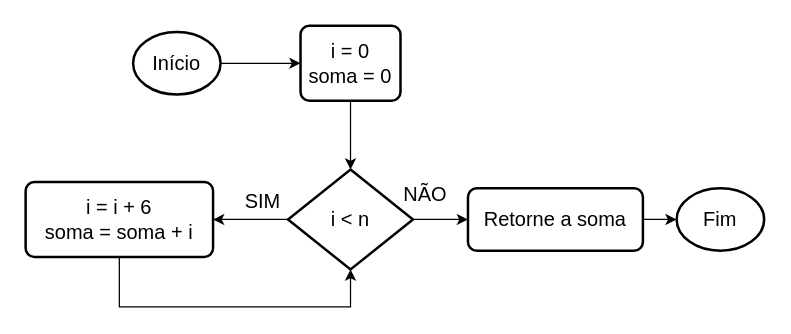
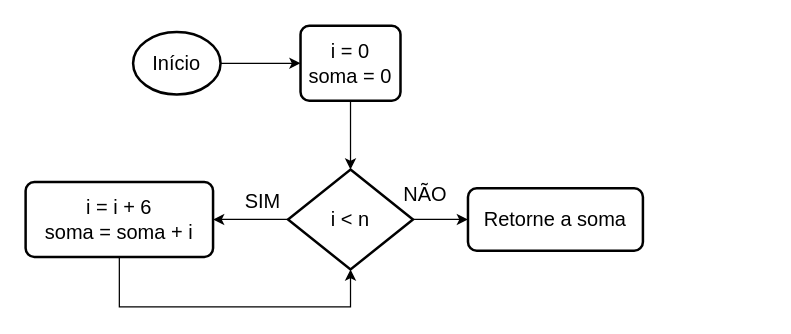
  <mxCell id="0" />
  <mxCell id="1" parent="0" />
  <mxCell id="2" style="edgeStyle=orthogonalEdgeStyle;rounded=0;orthogonalLoop=1;jettySize=auto;html=1;exitX=1;exitY=0.5;exitDx=0;exitDy=0;exitPerimeter=0;entryX=0;entryY=0.5;entryDx=0;entryDy=0;" edge="1" parent="1" source="3" target="6"><mxGeometry relative="1" as="geometry" /></mxCell>
  <mxCell id="3" value="&lt;font style=&quot;font-size: 16px&quot;&gt;Início&lt;/font&gt;" style="strokeWidth=2;html=1;shape=mxgraph.flowchart.start_1;whiteSpace=wrap;" vertex="1" parent="1"><mxGeometry x="106" y="25" width="70" height="50" as="geometry" /></mxCell>
- <mxCell id="4" value="&lt;div style=&quot;font-size: 16px&quot;&gt;&lt;font style=&quot;font-size: 16px&quot;&gt;Fim&lt;/font&gt;&lt;/div&gt;" style="strokeWidth=2;html=1;shape=mxgraph.flowchart.start_1;whiteSpace=wrap;" vertex="1" parent="1"><mxGeometry x="541" y="150" width="70" height="50" as="geometry" /></mxCell>
  <mxCell id="5" style="edgeStyle=orthogonalEdgeStyle;rounded=0;orthogonalLoop=1;jettySize=auto;html=1;exitX=0.5;exitY=1;exitDx=0;exitDy=0;entryX=0.5;entryY=0;entryDx=0;entryDy=0;entryPerimeter=0;" edge="1" parent="1" source="6" target="9"><mxGeometry relative="1" as="geometry" /></mxCell>
  <mxCell id="6" value="&lt;div&gt;&lt;font style=&quot;font-size: 16px&quot;&gt;i = 0&lt;br&gt;&lt;/font&gt;&lt;/div&gt;&lt;div&gt;&lt;font style=&quot;font-size: 16px&quot;&gt;soma = 0&lt;br&gt;&lt;/font&gt;&lt;/div&gt;" style="rounded=1;whiteSpace=wrap;html=1;absoluteArcSize=1;arcSize=14;strokeWidth=2;" vertex="1" parent="1"><mxGeometry x="240" y="20" width="80" height="60" as="geometry" /></mxCell>
  <mxCell id="7" style="edgeStyle=orthogonalEdgeStyle;rounded=0;orthogonalLoop=1;jettySize=auto;html=1;exitX=0;exitY=0.5;exitDx=0;exitDy=0;exitPerimeter=0;entryX=1;entryY=0.5;entryDx=0;entryDy=0;" edge="1" parent="1" source="9" target="11"><mxGeometry relative="1" as="geometry" /></mxCell>
  <mxCell id="8" style="edgeStyle=orthogonalEdgeStyle;rounded=0;orthogonalLoop=1;jettySize=auto;html=1;exitX=1;exitY=0.5;exitDx=0;exitDy=0;exitPerimeter=0;entryX=0;entryY=0.5;entryDx=0;entryDy=0;" edge="1" parent="1" source="9" target="13"><mxGeometry relative="1" as="geometry" /></mxCell>
  <mxCell id="9" value="&lt;font style=&quot;font-size: 16px&quot;&gt;i &amp;lt; n&lt;br&gt;&lt;/font&gt;" style="strokeWidth=2;html=1;shape=mxgraph.flowchart.decision;whiteSpace=wrap;" vertex="1" parent="1"><mxGeometry x="230" y="135" width="100" height="80" as="geometry" /></mxCell>
  <mxCell id="10" style="edgeStyle=orthogonalEdgeStyle;rounded=0;orthogonalLoop=1;jettySize=auto;html=1;exitX=0.5;exitY=1;exitDx=0;exitDy=0;entryX=0.5;entryY=1;entryDx=0;entryDy=0;entryPerimeter=0;" edge="1" parent="1" source="11" target="9"><mxGeometry relative="1" as="geometry"><Array as="points"><mxPoint x="95" y="245" /><mxPoint x="280" y="245" /></Array></mxGeometry></mxCell>
  <mxCell id="11" value="&lt;div&gt;&lt;font style=&quot;font-size: 16px&quot;&gt;i = i + 6&lt;br&gt;&lt;/font&gt;&lt;/div&gt;&lt;div&gt;&lt;font style=&quot;font-size: 16px&quot;&gt;soma = soma + i&lt;br&gt;&lt;/font&gt;&lt;/div&gt;" style="rounded=1;whiteSpace=wrap;html=1;absoluteArcSize=1;arcSize=14;strokeWidth=2;" vertex="1" parent="1"><mxGeometry x="20" y="145" width="150" height="60" as="geometry" /></mxCell>
- <mxCell id="12" style="edgeStyle=orthogonalEdgeStyle;rounded=0;orthogonalLoop=1;jettySize=auto;html=1;exitX=1;exitY=0.5;exitDx=0;exitDy=0;" edge="1" parent="1" source="13" target="4"><mxGeometry relative="1" as="geometry" /></mxCell>
  <mxCell id="13" value="&lt;font style=&quot;font-size: 16px&quot;&gt;Retorne a soma&lt;br&gt;&lt;/font&gt;" style="rounded=1;whiteSpace=wrap;html=1;absoluteArcSize=1;arcSize=14;strokeWidth=2;" vertex="1" parent="1"><mxGeometry x="374" y="150" width="140" height="50" as="geometry" /></mxCell>
  <mxCell id="14" value="&lt;font style=&quot;font-size: 16px&quot;&gt;SIM&lt;/font&gt;" style="text;html=1;strokeColor=none;fillColor=none;align=center;verticalAlign=middle;whiteSpace=wrap;rounded=0;" vertex="1" parent="1"><mxGeometry x="190" y="150" width="40" height="20" as="geometry" /></mxCell>
  <mxCell id="15" value="&lt;font style=&quot;font-size: 16px&quot;&gt;NÃO&lt;/font&gt;" style="text;html=1;strokeColor=none;fillColor=none;align=center;verticalAlign=middle;whiteSpace=wrap;rounded=0;" vertex="1" parent="1"><mxGeometry x="320" y="145" width="40" height="20" as="geometry" /></mxCell>
